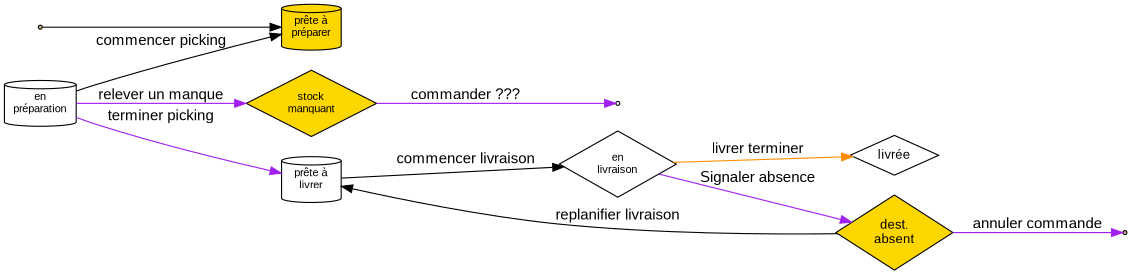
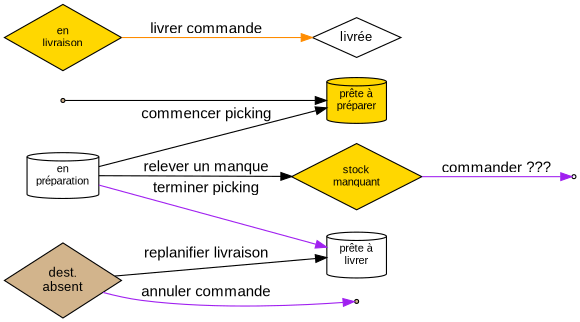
  digraph {
    fontname=arial
    rankdir=LR
    node [fillcolor=white fontname=arial shape=diamond style=filled fontsize=10]
    edge [color=black fontname=arial]
    ready [fillcolor=tan shape=point fontsize=""]
    n2 [fillcolor=gold label="prête à\npréparer" shape=cylinder]
    buy [shape=point fontsize=""]
    abort [fillcolor=tan shape=point fontsize=""]
    n5 [label="en\npréparation" shape=cylinder]
    n6 [fillcolor=gold label="stock\nmanquant"]
    n7 [label="prête à\nlivrer" shape=cylinder]
-   n8 [label="en\nlivraison"]
+   n8 [fillcolor=gold label="en\nlivraison"]
    n9 [fontsize=12 label="livrée"]
-   n10 [fillcolor=gold fontsize=12 label="dest.\nabsent"]
+   n10 [fillcolor=tan fontsize=12 label="dest.\nabsent"]
    ready -> n2
    n5 -> n2 [label="commencer picking"]
-   n5 -> n6 [color=purple label="relever un manque"]
+   n5 -> n6 [label="relever un manque"]
    n5 -> n7 [color=purple label="terminer picking"]
    n6 -> buy [color=purple label="commander ???"]
-   n7 -> n8 [label="commencer livraison"]
-   n8 -> n9 [color=darkorange label="livrer terminer"]
-   n8 -> n10 [color=purple label="Signaler absence"]
+   n8 -> n9 [color=darkorange label="livrer commande"]
    n10 -> abort [color=purple label="annuler commande"]
    n10 -> n7 [label="replanifier livraison"]
  }
